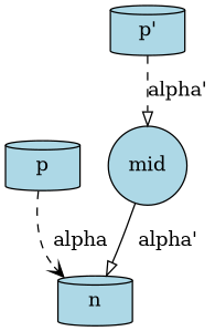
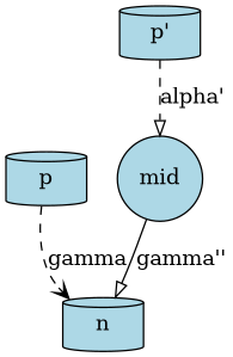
  digraph {
    rankdir=TB
    node [fillcolor=lightblue shape=cylinder style=filled]
    edge [arrowhead=onormal style=dashed]
    p
    n
    mid [shape=circle]
    "p'"
-   p -> n [arrowhead=vee label=alpha]
-   mid -> n [label="alpha'" style=solid]
+   p -> n [arrowhead=vee label=gamma]
+   mid -> n [label="gamma''" style=solid]
    "p'" -> mid [label="alpha'"]
  }
